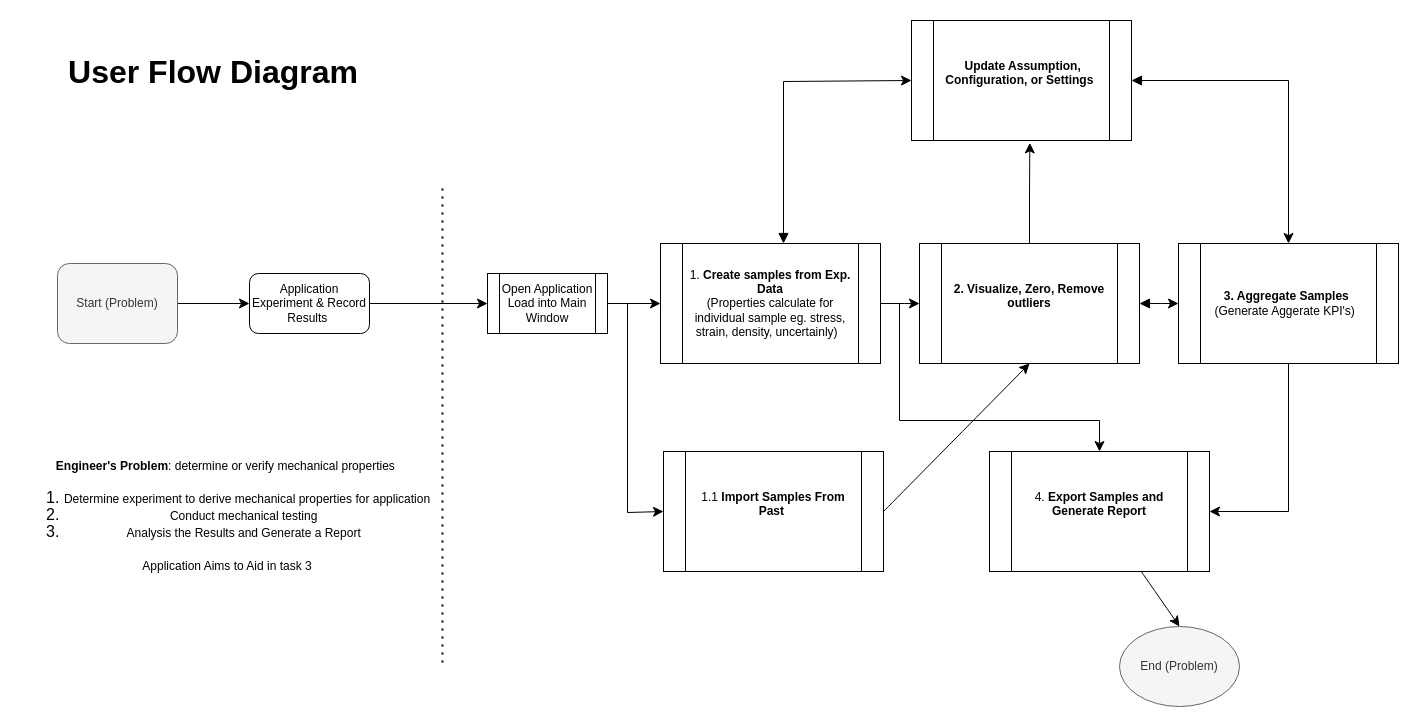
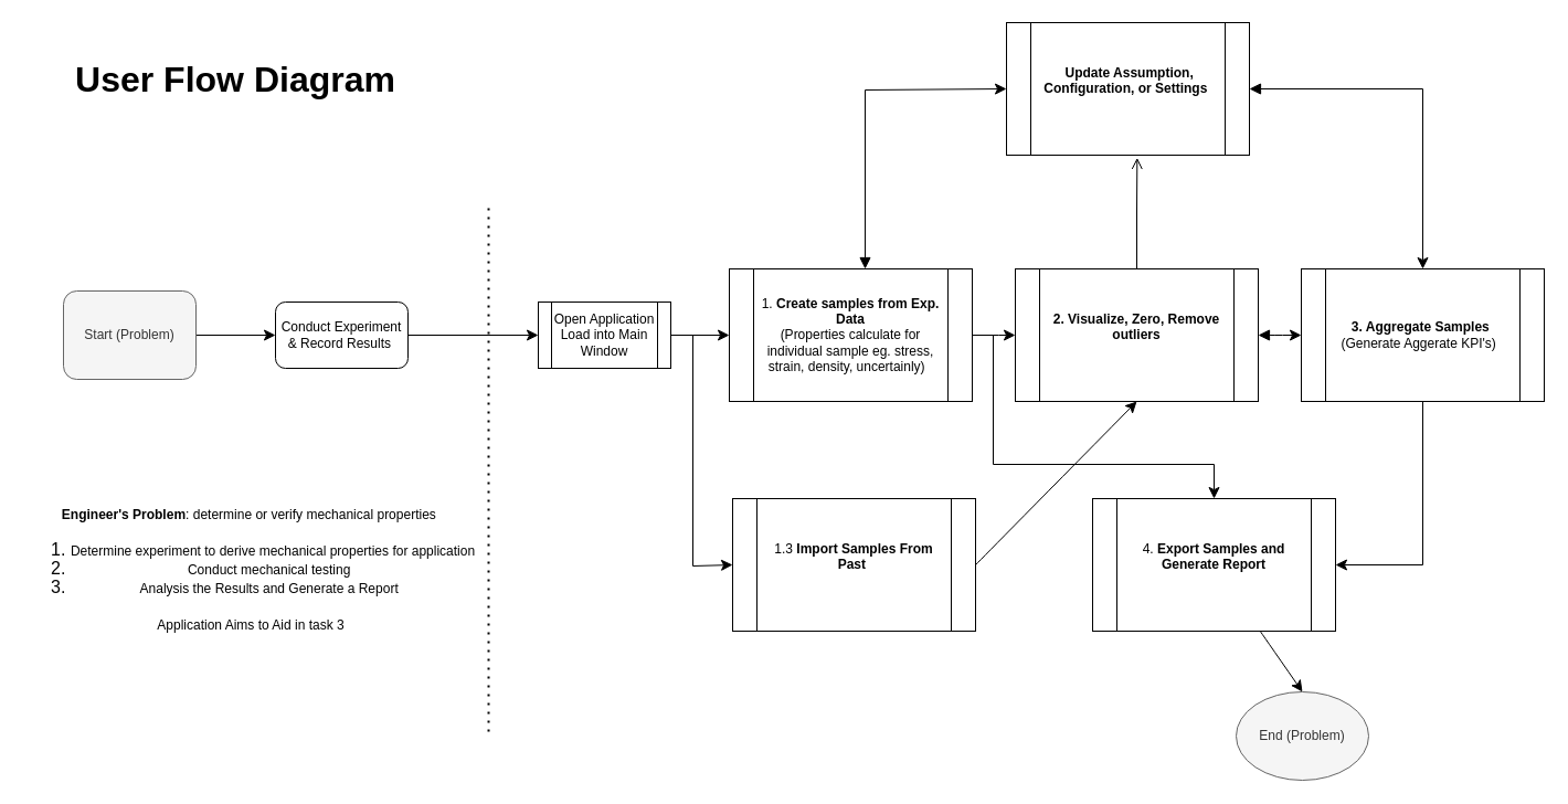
  <mxCell id="0" />
  <mxCell id="1" parent="0" />
  <mxCell id="2" value="&lt;h1 style=&quot;line-height: 170%;&quot;&gt;User Flow Diagram&lt;/h1&gt;" style="text;html=1;align=center;verticalAlign=middle;whiteSpace=wrap;rounded=0;fontSize=16;" vertex="1" parent="1"><mxGeometry x="51" y="23" width="324" height="97" as="geometry" /></mxCell>
  <mxCell id="3" style="edgeStyle=orthogonalEdgeStyle;rounded=0;orthogonalLoop=1;jettySize=auto;html=1;exitX=1;exitY=0.5;exitDx=0;exitDy=0;fontSize=12;startSize=8;endSize=8;" edge="1" parent="1" source="4" target="7"><mxGeometry relative="1" as="geometry" /></mxCell>
  <mxCell id="4" value="Start (Problem)" style="whiteSpace=wrap;html=1;fillColor=#f5f5f5;fontColor=#333333;strokeColor=#666666;rounded=1;" vertex="1" parent="1"><mxGeometry x="57" y="263" width="120" height="80" as="geometry" /></mxCell>
  <mxCell id="5" value="&lt;div&gt;&lt;br&gt;&lt;/div&gt;&lt;div&gt;&lt;span style=&quot;font-size: 12px; background-color: initial;&quot;&gt;&lt;b&gt;Engineer's Problem&lt;/b&gt;: d&lt;/span&gt;&lt;span style=&quot;background-color: initial; font-size: 12px;&quot;&gt;etermine or verify mechanical properties&amp;nbsp;&lt;/span&gt;&lt;/div&gt;&lt;div style=&quot;line-height: 100%;&quot;&gt;&lt;ol style=&quot;line-height: 100%;&quot;&gt;&lt;li&gt;&lt;span style=&quot;background-color: initial; font-size: 12px;&quot;&gt;Determine experiment to derive mechanical properties for application&lt;/span&gt;&lt;/li&gt;&lt;li&gt;&lt;span style=&quot;background-color: initial; font-size: 12px;&quot;&gt;Conduct mechanical testing&amp;nbsp;&amp;nbsp;&lt;/span&gt;&lt;/li&gt;&lt;li&gt;&lt;span style=&quot;background-color: initial; font-size: 12px;&quot;&gt;Analysis the Results and Generate a Report&amp;nbsp;&amp;nbsp;&lt;/span&gt;&lt;/li&gt;&lt;/ol&gt;&lt;span style=&quot;font-size: 12px;&quot;&gt;Application Aims to Aid in task 3&lt;/span&gt;&lt;/div&gt;" style="text;html=1;align=center;verticalAlign=middle;whiteSpace=wrap;rounded=0;fontSize=16;" vertex="1" parent="1"><mxGeometry x="20" y="421" width="414" height="166" as="geometry" /></mxCell>
  <mxCell id="6" style="edgeStyle=orthogonalEdgeStyle;rounded=0;orthogonalLoop=1;jettySize=auto;html=1;fontSize=12;startSize=8;endSize=8;" edge="1" parent="1" source="7" target="11"><mxGeometry relative="1" as="geometry" /></mxCell>
- <mxCell id="7" value="Application Experiment &amp;amp; Record Results&amp;nbsp;" style="rounded=1;whiteSpace=wrap;html=1;" vertex="1" parent="1"><mxGeometry x="249" y="273" width="120" height="60" as="geometry" /></mxCell>
+ <mxCell id="7" value="Conduct Experiment &amp;amp; Record Results&amp;nbsp;" style="rounded=1;whiteSpace=wrap;html=1;" vertex="1" parent="1"><mxGeometry x="249" y="273" width="120" height="60" as="geometry" /></mxCell>
  <mxCell id="8" value="" style="endArrow=none;dashed=1;html=1;dashPattern=1 3;strokeWidth=2;rounded=1;fontSize=12;startSize=8;endSize=8;curved=0;" edge="1" parent="1"><mxGeometry width="50" height="50" relative="1" as="geometry"><mxPoint x="442" y="662" as="sourcePoint" /><mxPoint x="442" y="184" as="targetPoint" /></mxGeometry></mxCell>
  <mxCell id="9" style="edgeStyle=orthogonalEdgeStyle;rounded=0;orthogonalLoop=1;jettySize=auto;html=1;exitX=1;exitY=0.5;exitDx=0;exitDy=0;entryX=0;entryY=0.5;entryDx=0;entryDy=0;fontSize=12;startSize=8;endSize=8;" edge="1" parent="1" source="11" target="15"><mxGeometry relative="1" as="geometry" /></mxCell>
  <mxCell id="10" style="edgeStyle=orthogonalEdgeStyle;rounded=0;orthogonalLoop=1;jettySize=auto;html=1;exitX=1;exitY=0.5;exitDx=0;exitDy=0;entryX=0;entryY=0.5;entryDx=0;entryDy=0;fontSize=12;startSize=8;endSize=8;" edge="1" parent="1" source="11" target="23"><mxGeometry relative="1" as="geometry"><Array as="points"><mxPoint x="627" y="303" /><mxPoint x="627" y="512" /></Array></mxGeometry></mxCell>
  <mxCell id="11" value="Open Application Load into Main Window" style="shape=process;whiteSpace=wrap;html=1;backgroundOutline=1;" vertex="1" parent="1"><mxGeometry x="487" y="273" width="120" height="60" as="geometry" /></mxCell>
  <mxCell id="12" value="" style="edgeStyle=none;curved=1;rounded=0;orthogonalLoop=1;jettySize=auto;html=1;fontSize=12;startSize=8;endSize=8;" edge="1" parent="1" source="15" target="17"><mxGeometry relative="1" as="geometry" /></mxCell>
  <mxCell id="13" style="edgeStyle=orthogonalEdgeStyle;rounded=0;orthogonalLoop=1;jettySize=auto;html=1;entryX=0.5;entryY=0;entryDx=0;entryDy=0;fontSize=12;startSize=8;endSize=8;" edge="1" parent="1" source="15" target="21"><mxGeometry relative="1" as="geometry"><Array as="points"><mxPoint x="899" y="303" /><mxPoint x="899" y="420" /><mxPoint x="1099" y="420" /></Array></mxGeometry></mxCell>
  <mxCell id="14" style="edgeStyle=orthogonalEdgeStyle;rounded=0;orthogonalLoop=1;jettySize=auto;html=1;entryX=0;entryY=0.5;entryDx=0;entryDy=0;fontSize=12;startSize=8;endSize=8;startArrow=block;startFill=1;" edge="1" parent="1" source="15" target="26"><mxGeometry relative="1" as="geometry"><Array as="points"><mxPoint x="783" y="81" /></Array></mxGeometry></mxCell>
  <mxCell id="15" value="1. &lt;b&gt;Create samples from Exp. Data&lt;/b&gt;&lt;div&gt;(Properties calculate for individual sample eg. stress, strain, density, uncertainly)&amp;nbsp;&amp;nbsp;&lt;/div&gt;" style="shape=process;whiteSpace=wrap;html=1;backgroundOutline=1;" vertex="1" parent="1"><mxGeometry x="660" y="243" width="220" height="120" as="geometry" /></mxCell>
  <mxCell id="16" value="" style="edgeStyle=none;curved=1;rounded=0;orthogonalLoop=1;jettySize=auto;html=1;fontSize=12;startSize=8;endSize=8;startArrow=block;startFill=1;" edge="1" parent="1" source="17" target="19"><mxGeometry relative="1" as="geometry" /></mxCell>
  <mxCell id="17" value="&lt;b&gt;2.&amp;nbsp;&lt;/b&gt;&lt;b&gt;Visualize&lt;/b&gt;&lt;b&gt;, Zero, Remove outliers&lt;/b&gt;&lt;div&gt;&amp;nbsp;&amp;nbsp;&lt;/div&gt;" style="shape=process;whiteSpace=wrap;html=1;backgroundOutline=1;" vertex="1" parent="1"><mxGeometry x="919" y="243" width="220" height="120" as="geometry" /></mxCell>
  <mxCell id="18" style="edgeStyle=orthogonalEdgeStyle;rounded=0;orthogonalLoop=1;jettySize=auto;html=1;entryX=1;entryY=0.5;entryDx=0;entryDy=0;fontSize=12;startSize=8;endSize=8;" edge="1" parent="1" source="19" target="21"><mxGeometry relative="1" as="geometry" /></mxCell>
  <mxCell id="19" value="&lt;b&gt;3. Aggregate Samples&amp;nbsp;&lt;/b&gt;&lt;div&gt;(Generate Aggerate KPI's)&amp;nbsp;&amp;nbsp;&lt;/div&gt;" style="shape=process;whiteSpace=wrap;html=1;backgroundOutline=1;" vertex="1" parent="1"><mxGeometry x="1178" y="243" width="220" height="120" as="geometry" /></mxCell>
  <mxCell id="20" style="edgeStyle=none;curved=1;rounded=0;orthogonalLoop=1;jettySize=auto;html=1;entryX=0.5;entryY=0;entryDx=0;entryDy=0;fontSize=12;startSize=8;endSize=8;" edge="1" parent="1" source="21" target="24"><mxGeometry relative="1" as="geometry" /></mxCell>
  <mxCell id="21" value="4.&amp;nbsp;&lt;b&gt;Export Samples and Generate Report&lt;/b&gt;&lt;div&gt;&amp;nbsp;&lt;/div&gt;" style="shape=process;whiteSpace=wrap;html=1;backgroundOutline=1;" vertex="1" parent="1"><mxGeometry x="989" y="451" width="220" height="120" as="geometry" /></mxCell>
  <mxCell id="22" style="edgeStyle=none;curved=1;rounded=0;orthogonalLoop=1;jettySize=auto;html=1;exitX=1;exitY=0.5;exitDx=0;exitDy=0;entryX=0.5;entryY=1;entryDx=0;entryDy=0;fontSize=12;startSize=8;endSize=8;" edge="1" parent="1" source="23" target="17"><mxGeometry relative="1" as="geometry" /></mxCell>
- <mxCell id="23" value="1.1&amp;nbsp;&lt;b&gt;Import Samples From Past&amp;nbsp;&lt;/b&gt;&lt;div&gt;&amp;nbsp;&lt;/div&gt;" style="shape=process;whiteSpace=wrap;html=1;backgroundOutline=1;" vertex="1" parent="1"><mxGeometry x="663" y="451" width="220" height="120" as="geometry" /></mxCell>
+ <mxCell id="23" value="1.3&amp;nbsp;&lt;b&gt;Import Samples From Past&amp;nbsp;&lt;/b&gt;&lt;div&gt;&amp;nbsp;&lt;/div&gt;" style="shape=process;whiteSpace=wrap;html=1;backgroundOutline=1;" vertex="1" parent="1"><mxGeometry x="663" y="451" width="220" height="120" as="geometry" /></mxCell>
  <mxCell id="24" value="End (Problem)" style="ellipse;whiteSpace=wrap;html=1;fillColor=#f5f5f5;fontColor=#333333;strokeColor=#666666;" vertex="1" parent="1"><mxGeometry x="1119" y="626" width="120" height="80" as="geometry" /></mxCell>
  <mxCell id="25" style="edgeStyle=orthogonalEdgeStyle;rounded=0;orthogonalLoop=1;jettySize=auto;html=1;entryX=0.5;entryY=0;entryDx=0;entryDy=0;fontSize=12;startSize=8;endSize=8;startArrow=block;startFill=1;" edge="1" parent="1" source="26" target="19"><mxGeometry relative="1" as="geometry" /></mxCell>
  <mxCell id="26" value="&amp;nbsp;&lt;b&gt;Update Assumption, Configuration, or Settings&amp;nbsp;&lt;/b&gt;&lt;div&gt;&amp;nbsp;&amp;nbsp;&lt;/div&gt;" style="shape=process;whiteSpace=wrap;html=1;backgroundOutline=1;" vertex="1" parent="1"><mxGeometry x="911" y="20" width="220" height="120" as="geometry" /></mxCell>
- <mxCell id="27" style="edgeStyle=orthogonalEdgeStyle;rounded=0;orthogonalLoop=1;jettySize=auto;html=1;exitX=0.5;exitY=0;exitDx=0;exitDy=0;entryX=0.538;entryY=1.02;entryDx=0;entryDy=0;entryPerimeter=0;fontSize=12;startSize=8;endSize=8;" edge="1" parent="1" source="17" target="26"><mxGeometry relative="1" as="geometry" /></mxCell>
+ <mxCell id="27" style="edgeStyle=orthogonalEdgeStyle;rounded=0;orthogonalLoop=1;jettySize=auto;html=1;exitX=0.5;exitY=0;exitDx=0;exitDy=0;entryX=0.538;entryY=1.02;entryDx=0;entryDy=0;entryPerimeter=0;fontSize=12;startSize=8;endSize=8;endArrow=open;" edge="1" parent="1" source="17" target="26"><mxGeometry relative="1" as="geometry" /></mxCell>
